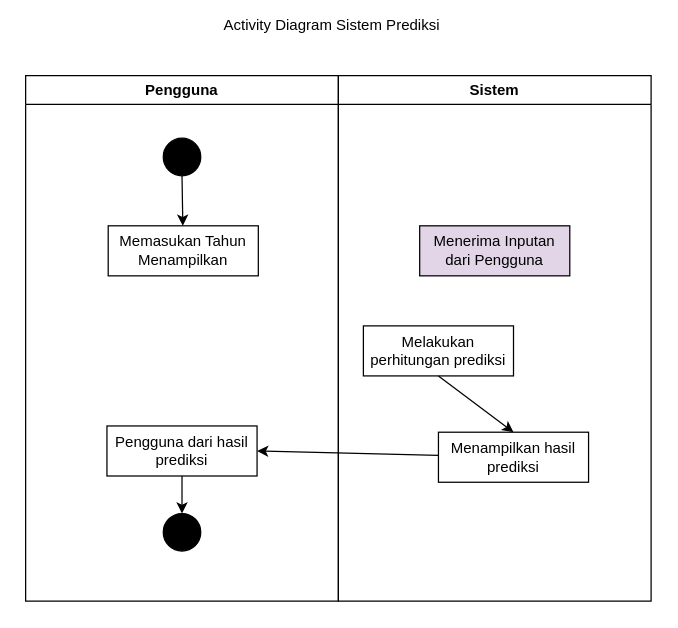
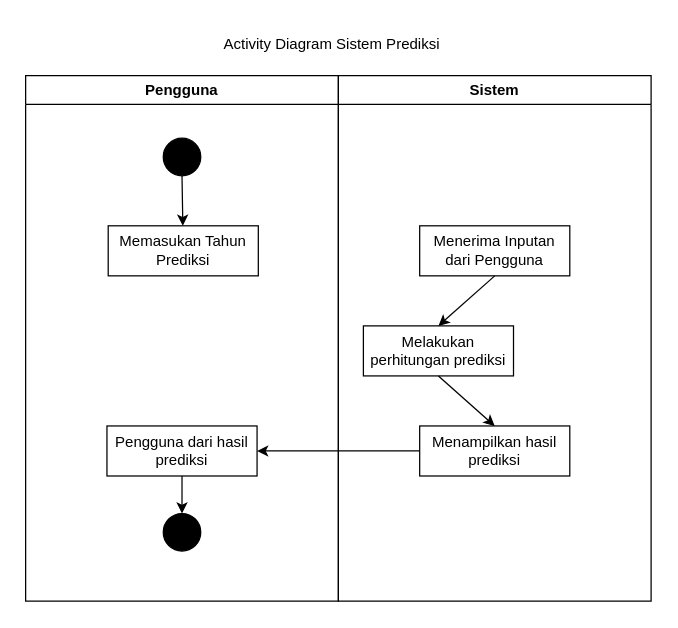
  <mxCell id="0" />
  <mxCell id="1" parent="0" />
  <mxCell id="2" value="Pengguna" style="swimlane;whiteSpace=wrap;html=1;" vertex="1" parent="1"><mxGeometry x="20" y="60" width="250" height="420" as="geometry" /></mxCell>
  <mxCell id="3" value="" style="ellipse;whiteSpace=wrap;html=1;aspect=fixed;fillColor=#000000;" vertex="1" parent="2"><mxGeometry x="110" y="50" width="30" height="30" as="geometry" /></mxCell>
- <mxCell id="4" value="Memasukan Tahun Menampilkan" style="rounded=0;whiteSpace=wrap;html=1;fillColor=#FFFFFF;" vertex="1" parent="2"><mxGeometry x="66" y="120" width="120" height="40" as="geometry" /></mxCell>
+ <mxCell id="4" value="Memasukan Tahun Prediksi" style="rounded=0;whiteSpace=wrap;html=1;fillColor=#FFFFFF;" vertex="1" parent="2"><mxGeometry x="66" y="120" width="120" height="40" as="geometry" /></mxCell>
  <mxCell id="5" value="Pengguna dari hasil prediksi" style="rounded=0;whiteSpace=wrap;html=1;fillColor=#FFFFFF;" vertex="1" parent="2"><mxGeometry x="65" y="280" width="120" height="40" as="geometry" /></mxCell>
  <mxCell id="6" value="" style="ellipse;whiteSpace=wrap;html=1;aspect=fixed;fillColor=#000000;" vertex="1" parent="2"><mxGeometry x="110" y="350" width="30" height="30" as="geometry" /></mxCell>
  <mxCell id="7" value="" style="endArrow=classic;html=1;rounded=0;exitX=0.5;exitY=1;exitDx=0;exitDy=0;" edge="1" parent="2" source="3" target="4"><mxGeometry width="50" height="50" relative="1" as="geometry"><mxPoint x="230" y="220" as="sourcePoint" /><mxPoint x="280" y="170" as="targetPoint" /></mxGeometry></mxCell>
  <mxCell id="8" value="" style="endArrow=classic;html=1;rounded=0;exitX=0.5;exitY=1;exitDx=0;exitDy=0;entryX=0.5;entryY=0;entryDx=0;entryDy=0;" edge="1" parent="2" source="5" target="6"><mxGeometry width="50" height="50" relative="1" as="geometry"><mxPoint x="270" y="300" as="sourcePoint" /><mxPoint x="320" y="250" as="targetPoint" /></mxGeometry></mxCell>
  <mxCell id="9" value="Sistem" style="swimlane;whiteSpace=wrap;html=1;" vertex="1" parent="1"><mxGeometry x="270" y="60" width="250" height="420" as="geometry" /></mxCell>
- <mxCell id="10" value="Menerima Inputan dari Pengguna" style="rounded=0;whiteSpace=wrap;html=1;fillColor=#e1d5e7;" vertex="1" parent="9"><mxGeometry x="65" y="120" width="120" height="40" as="geometry" /></mxCell>
+ <mxCell id="10" value="Menerima Inputan dari Pengguna" style="rounded=0;whiteSpace=wrap;html=1;fillColor=#FFFFFF;" vertex="1" parent="9"><mxGeometry x="65" y="120" width="120" height="40" as="geometry" /></mxCell>
  <mxCell id="11" value="Melakukan perhitungan prediksi" style="rounded=0;whiteSpace=wrap;html=1;fillColor=#FFFFFF;" vertex="1" parent="9"><mxGeometry x="20" y="200" width="120" height="40" as="geometry" /></mxCell>
- <mxCell id="12" value="Menampilkan hasil prediksi" style="rounded=0;whiteSpace=wrap;html=1;fillColor=#FFFFFF;" vertex="1" parent="9"><mxGeometry x="80" y="285" width="120" height="40" as="geometry" /></mxCell>
+ <mxCell id="12" value="Menampilkan hasil prediksi" style="rounded=0;whiteSpace=wrap;html=1;fillColor=#FFFFFF;" vertex="1" parent="9"><mxGeometry x="65" y="280" width="120" height="40" as="geometry" /></mxCell>
+ <mxCell id="13" value="" style="endArrow=classic;html=1;rounded=0;entryX=0.5;entryY=0;entryDx=0;entryDy=0;exitX=0.5;exitY=1;exitDx=0;exitDy=0;" edge="1" parent="9" source="10" target="11"><mxGeometry width="50" height="50" relative="1" as="geometry"><mxPoint x="-20" y="220" as="sourcePoint" /><mxPoint x="30" y="170" as="targetPoint" /></mxGeometry></mxCell>
  <mxCell id="14" value="" style="endArrow=classic;html=1;rounded=0;exitX=0.5;exitY=1;exitDx=0;exitDy=0;entryX=0.5;entryY=0;entryDx=0;entryDy=0;" edge="1" parent="9" source="11" target="12"><mxGeometry width="50" height="50" relative="1" as="geometry"><mxPoint x="20" y="240" as="sourcePoint" /><mxPoint x="70" y="190" as="targetPoint" /></mxGeometry></mxCell>
  <mxCell id="15" value="" style="endArrow=classic;html=1;rounded=0;entryX=1;entryY=0.5;entryDx=0;entryDy=0;" edge="1" parent="1" source="12" target="5"><mxGeometry width="50" height="50" relative="1" as="geometry"><mxPoint x="330" y="360" as="sourcePoint" /><mxPoint x="340" y="280" as="targetPoint" /></mxGeometry></mxCell>
- <mxCell id="16" value="Activity Diagram Sistem Prediksi" style="text;html=1;strokeColor=none;fillColor=none;align=center;verticalAlign=middle;whiteSpace=wrap;rounded=0;" vertex="1" parent="1"><mxGeometry x="150" y="5" width="230" height="30" as="geometry" /></mxCell>
+ <mxCell id="16" value="Activity Diagram Sistem Prediksi" style="text;html=1;strokeColor=none;fillColor=none;align=center;verticalAlign=middle;whiteSpace=wrap;rounded=0;" vertex="1" parent="1"><mxGeometry x="150" y="20" width="230" height="30" as="geometry" /></mxCell>
